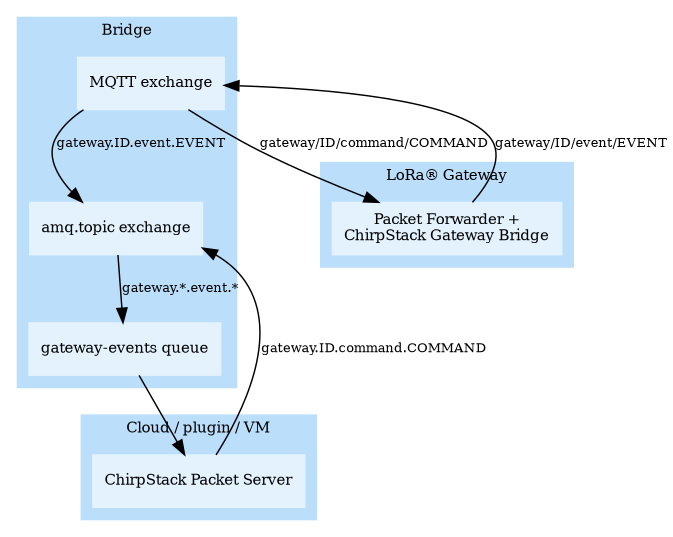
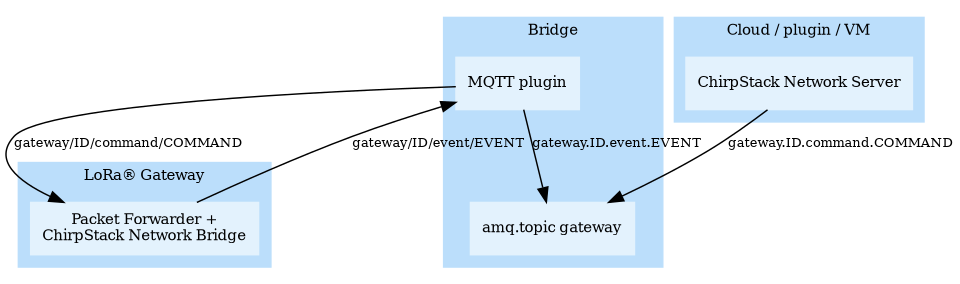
  digraph {
    color="#bbdefb"
    fontsize=10
    style=filled
    node [color="#e3f2fd" fontsize=10 shape=record style=filled]
    edge [fontsize=9]
-   n1 [label="MQTT exchange"]
-   n2 [label="amq.topic exchange"]
-   n3 [label="gateway-events queue"]
-   n4 [label="Packet Forwarder +\nChirpStack Gateway Bridge"]
-   n5 [label="ChirpStack Packet Server"]
+   n1 [label="MQTT plugin"]
+   n2 [label="amq.topic gateway"]
+   n4 [label="Packet Forwarder +\nChirpStack Network Bridge"]
+   n5 [label="ChirpStack Network Server"]
    subgraph cluster_1 {
      label=Bridge
      n1
      n2
-     n3
    }
    subgraph cluster_2 {
      label="LoRa&reg; Gateway"
      n4
    }
    subgraph cluster_3 {
      label="Cloud / plugin / VM"
      n5
    }
    n1 -> n2 [label="gateway.ID.event.EVENT"]
    n1 -> n4 [label="gateway/ID/command/COMMAND"]
-   n2 -> n3 [label="gateway.*.event.*"]
-   n3 -> n5
    n4 -> n1 [label="gateway/ID/event/EVENT"]
    n5 -> n2 [label="gateway.ID.command.COMMAND"]
  }
